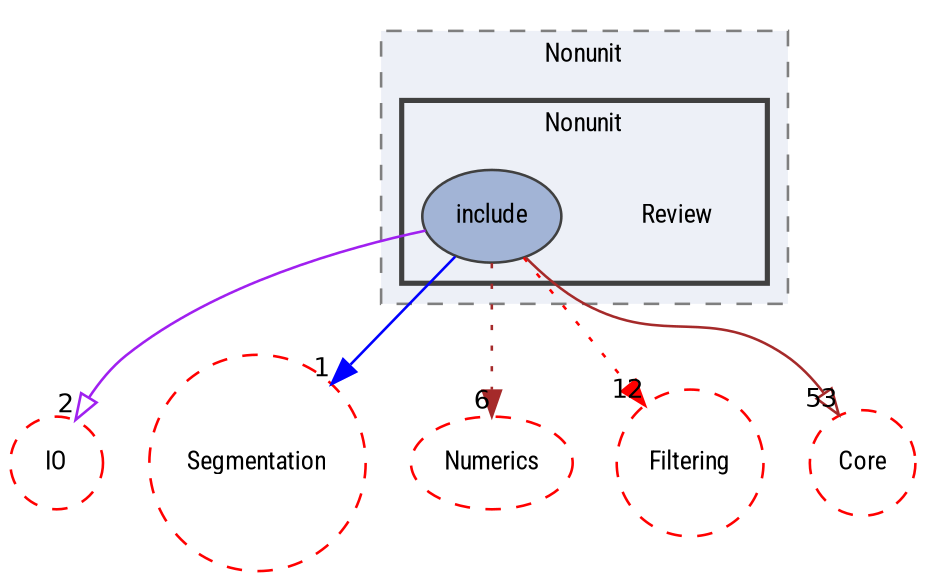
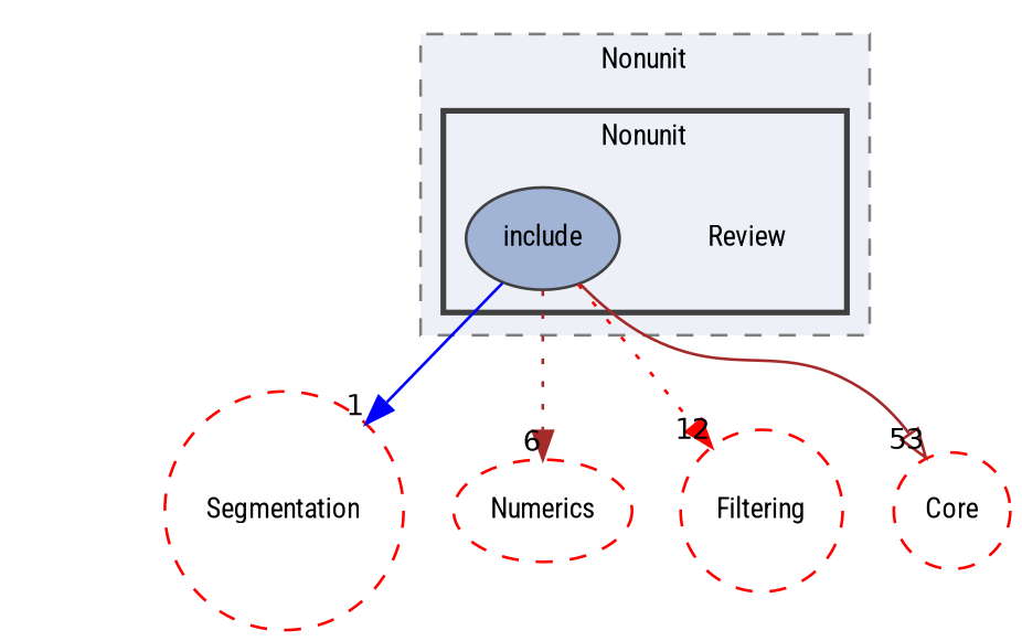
  digraph {
    compound=true
    fontname="Roboto Condensed"
    node [fontname="Roboto Condensed" fontsize=10 shape=circle color=red fillcolor="#edf0f7" style="dashed,"]
    edge [fontname="Roboto Condensed" fontsize=10 labeldistance=1.5 labelfontname=Helvetica labelfontsize=10 color=brown style=solid arrowhead=normal]
    n1 [label=Review shape=plaintext color="" fillcolor="" style=""]
    n2 [color=grey25 fillcolor="#a2b4d6" label=include shape=ellipse style="filled,"]
-   n3 [label=IO]
    n4 [label=Segmentation]
    n5 [label=Numerics shape=ellipse]
    n6 [label=Filtering]
    n7 [label=Core]
    subgraph cluster_1 {
      bgcolor="#edf0f7"
      fontsize=10
      label=Nonunit
      pencolor=grey50
      style="filled,dashed,"
      subgraph cluster_2 {
        bgcolor="#edf0f7"
        fontsize=10
        pencolor=grey25
        style="filled,bold,"
        n1
        n2
      }
    }
-   n2 -> n3 [headlabel=2 color=purple arrowhead=onormal]
    n2 -> n4 [headlabel=1 color=blue]
    n2 -> n5 [headlabel=6 style=dotted]
    n2 -> n6 [headlabel=12 color=red style=dotted]
    n2 -> n7 [headlabel=53 arrowhead=onormal]
  }
